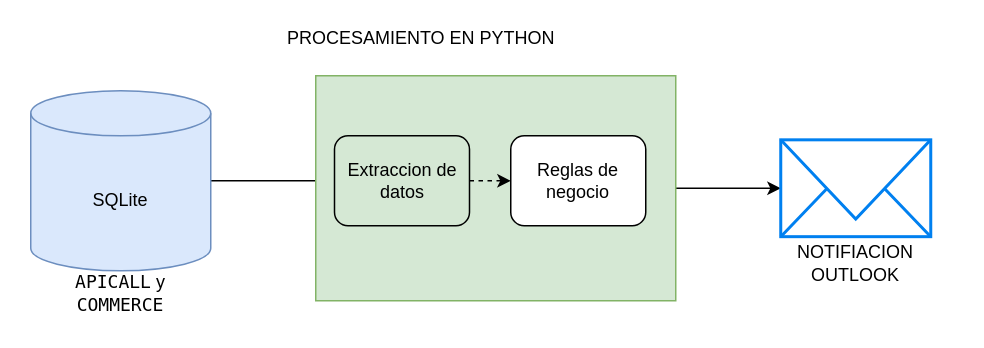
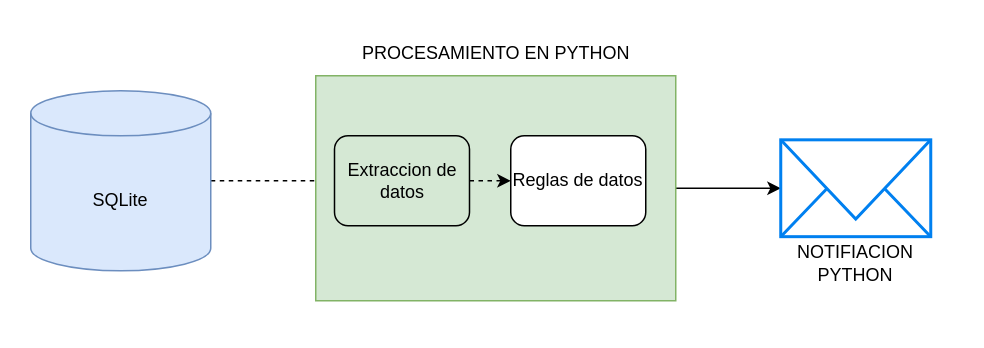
  <mxCell id="0" />
  <mxCell id="1" parent="0" />
- <mxCell id="2" style="edgeStyle=orthogonalEdgeStyle;rounded=0;orthogonalLoop=1;jettySize=auto;html=1;exitX=1;exitY=0.5;exitDx=0;exitDy=0;exitPerimeter=0;" edge="1" parent="1" source="3" target="9"><mxGeometry relative="1" as="geometry" /></mxCell>
+ <mxCell id="2" style="edgeStyle=orthogonalEdgeStyle;rounded=0;orthogonalLoop=1;jettySize=auto;html=1;exitX=1;exitY=0.5;exitDx=0;exitDy=0;exitPerimeter=0;dashed=1;" edge="1" parent="1" source="3" target="9"><mxGeometry relative="1" as="geometry" /></mxCell>
  <mxCell id="3" value="SQLite" style="shape=cylinder3;whiteSpace=wrap;html=1;boundedLbl=1;backgroundOutline=1;size=15;fillColor=#dae8fc;strokeColor=#6c8ebf;" vertex="1" parent="1"><mxGeometry x="20" y="60" width="120" height="120" as="geometry" /></mxCell>
- <mxCell id="4" value="&lt;code&gt;APICALL&lt;/code&gt; y &lt;code&gt;COMMERCE&lt;/code&gt;" style="text;html=1;strokeColor=none;fillColor=none;align=center;verticalAlign=middle;whiteSpace=wrap;rounded=0;" vertex="1" parent="1"><mxGeometry x="20" y="180" width="120" height="30" as="geometry" /></mxCell>
  <mxCell id="5" style="edgeStyle=orthogonalEdgeStyle;rounded=0;orthogonalLoop=1;jettySize=auto;html=1;exitX=1;exitY=0.5;exitDx=0;exitDy=0;" edge="1" parent="1" source="6" target="11"><mxGeometry relative="1" as="geometry" /></mxCell>
  <mxCell id="6" value="" style="rounded=0;whiteSpace=wrap;html=1;fillColor=#d5e8d4;strokeColor=#82b366;" vertex="1" parent="1"><mxGeometry x="210" y="50" width="240" height="150" as="geometry" /></mxCell>
- <mxCell id="7" value="PROCESAMIENTO EN PYTHON" style="text;html=1;strokeColor=none;fillColor=none;align=center;verticalAlign=middle;whiteSpace=wrap;rounded=0;" vertex="1" parent="1"><mxGeometry x="177.5" y="10" width="205" height="30" as="geometry" /></mxCell>
+ <mxCell id="7" value="PROCESAMIENTO EN PYTHON" style="text;html=1;strokeColor=none;fillColor=none;align=center;verticalAlign=middle;whiteSpace=wrap;rounded=0;" vertex="1" parent="1"><mxGeometry x="227.5" y="20" width="205" height="30" as="geometry" /></mxCell>
  <mxCell id="8" style="edgeStyle=orthogonalEdgeStyle;rounded=0;orthogonalLoop=1;jettySize=auto;html=1;exitX=1;exitY=0.5;exitDx=0;exitDy=0;entryX=0;entryY=0.5;entryDx=0;entryDy=0;dashed=1;" edge="1" parent="1" source="9" target="10"><mxGeometry relative="1" as="geometry" /></mxCell>
  <mxCell id="9" value="Extraccion de datos" style="rounded=1;whiteSpace=wrap;html=1;fillColor=#d5e8d4;" vertex="1" parent="1"><mxGeometry x="222.5" y="90" width="90" height="60" as="geometry" /></mxCell>
- <mxCell id="10" value="Reglas de negocio" style="rounded=1;whiteSpace=wrap;html=1;" vertex="1" parent="1"><mxGeometry x="340" y="90" width="90" height="60" as="geometry" /></mxCell>
+ <mxCell id="10" value="Reglas de datos" style="rounded=1;whiteSpace=wrap;html=1;" vertex="1" parent="1"><mxGeometry x="340" y="90" width="90" height="60" as="geometry" /></mxCell>
  <mxCell id="11" value="" style="html=1;verticalLabelPosition=bottom;align=center;labelBackgroundColor=#ffffff;verticalAlign=top;strokeWidth=2;strokeColor=#0080F0;shadow=0;dashed=0;shape=mxgraph.ios7.icons.mail;" vertex="1" parent="1"><mxGeometry x="520" y="92.72" width="100" height="64.56" as="geometry" /></mxCell>
- <mxCell id="12" value="NOTIFIACION OUTLOOK" style="text;html=1;strokeColor=none;fillColor=none;align=center;verticalAlign=middle;whiteSpace=wrap;rounded=0;" vertex="1" parent="1"><mxGeometry x="506.88" y="160" width="126.25" height="30" as="geometry" /></mxCell>
+ <mxCell id="12" value="NOTIFIACION PYTHON" style="text;html=1;strokeColor=none;fillColor=none;align=center;verticalAlign=middle;whiteSpace=wrap;rounded=0;" vertex="1" parent="1"><mxGeometry x="506.88" y="160" width="126.25" height="30" as="geometry" /></mxCell>
